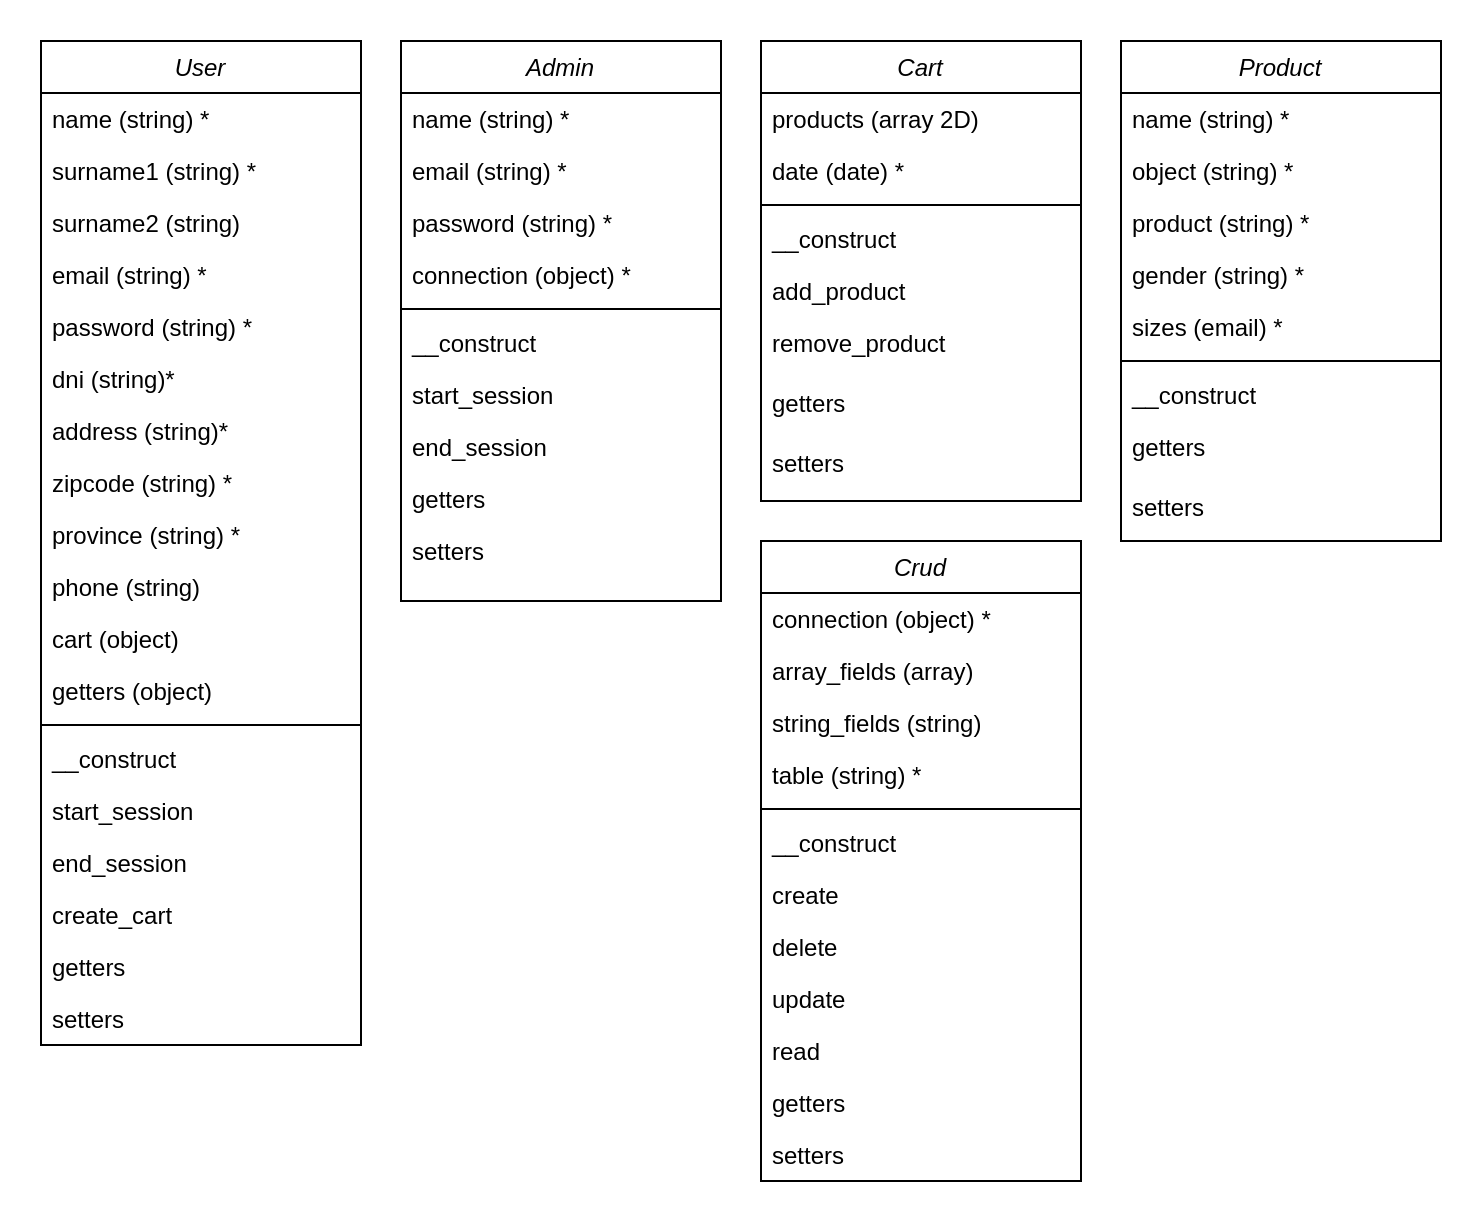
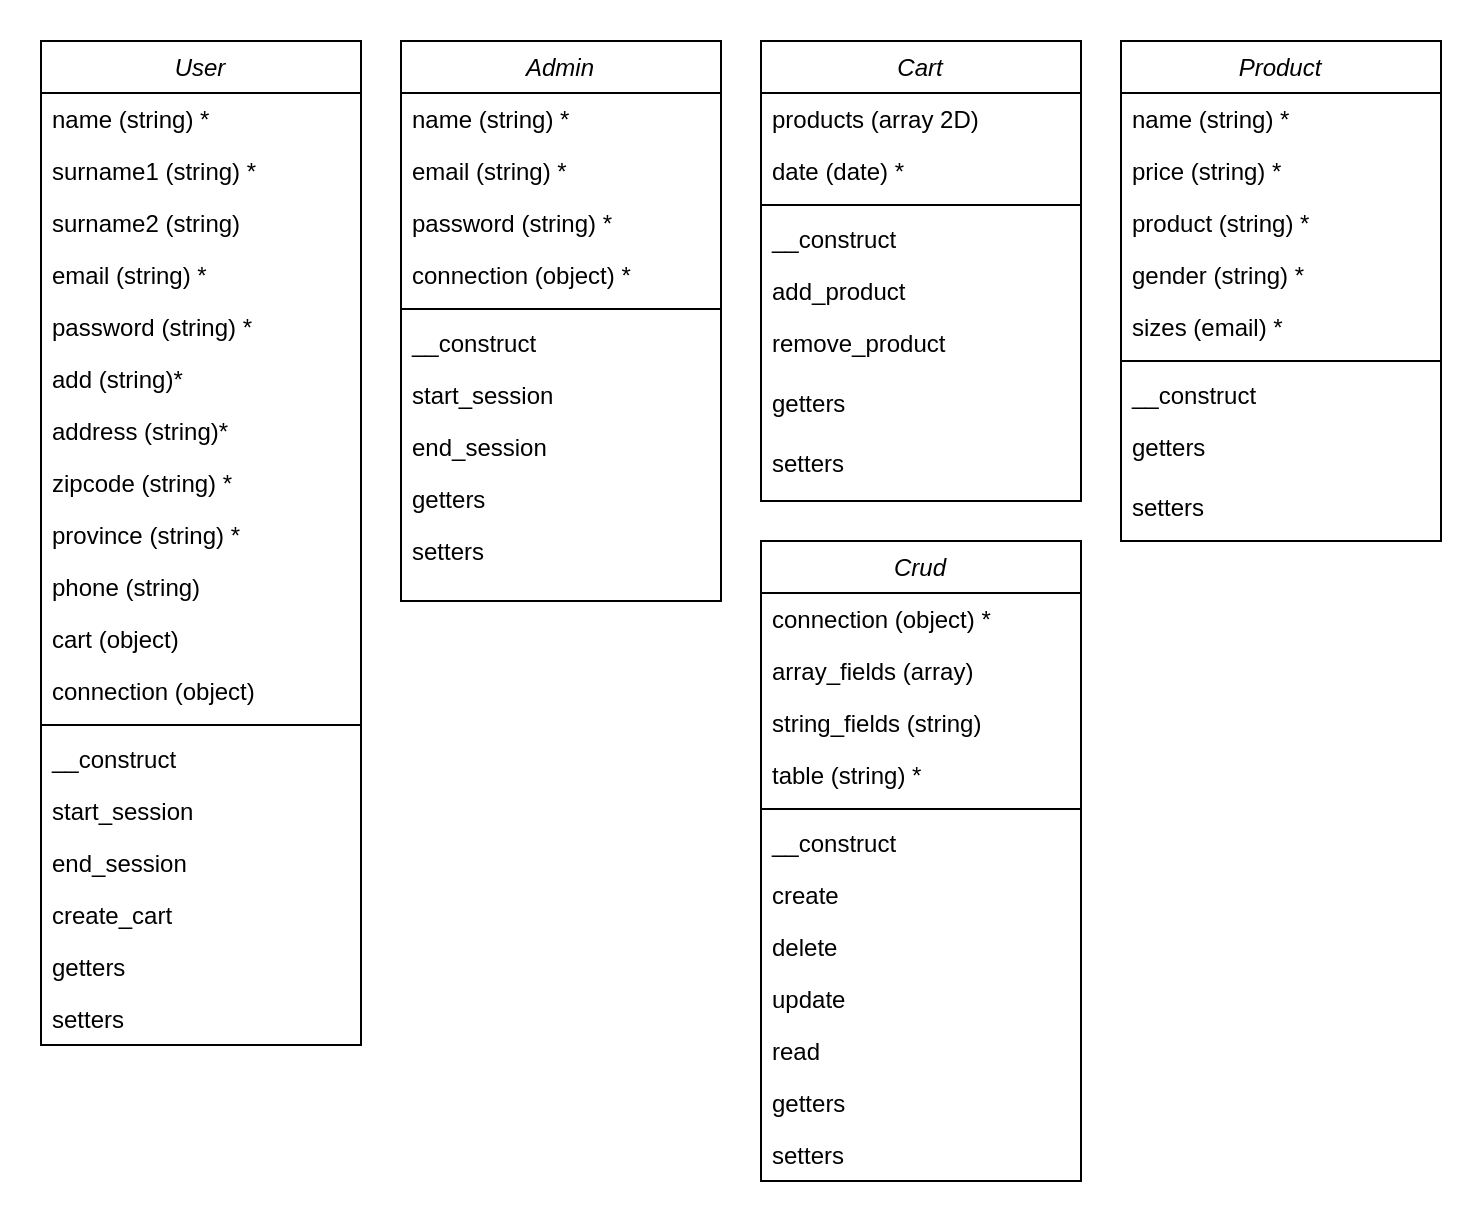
  <mxCell id="0" />
  <mxCell id="1" parent="0" />
  <mxCell id="2" value="User" style="swimlane;fontStyle=2;align=center;verticalAlign=top;childLayout=stackLayout;horizontal=1;startSize=26;horizontalStack=0;resizeParent=1;resizeLast=0;collapsible=1;marginBottom=0;rounded=0;shadow=0;strokeWidth=1;" parent="1" vertex="1"><mxGeometry x="20" y="20" width="160" height="502" as="geometry"><mxRectangle x="40" y="40" width="160" height="26" as="alternateBounds" /></mxGeometry></mxCell>
  <mxCell id="3" value="name (string) *" style="text;align=left;verticalAlign=top;spacingLeft=4;spacingRight=4;overflow=hidden;rotatable=0;points=[[0,0.5],[1,0.5]];portConstraint=eastwest;" parent="2" vertex="1"><mxGeometry y="26" width="160" height="26" as="geometry" /></mxCell>
  <mxCell id="4" value="surname1 (string) *" style="text;align=left;verticalAlign=top;spacingLeft=4;spacingRight=4;overflow=hidden;rotatable=0;points=[[0,0.5],[1,0.5]];portConstraint=eastwest;rounded=0;shadow=0;html=0;" parent="2" vertex="1"><mxGeometry y="52" width="160" height="26" as="geometry" /></mxCell>
  <mxCell id="5" value="surname2 (string)" style="text;align=left;verticalAlign=top;spacingLeft=4;spacingRight=4;overflow=hidden;rotatable=0;points=[[0,0.5],[1,0.5]];portConstraint=eastwest;rounded=0;shadow=0;html=0;" parent="2" vertex="1"><mxGeometry y="78" width="160" height="26" as="geometry" /></mxCell>
  <mxCell id="6" value="email (string) *" style="text;align=left;verticalAlign=top;spacingLeft=4;spacingRight=4;overflow=hidden;rotatable=0;points=[[0,0.5],[1,0.5]];portConstraint=eastwest;" parent="2" vertex="1"><mxGeometry y="104" width="160" height="26" as="geometry" /></mxCell>
  <mxCell id="7" value="password (string) *" style="text;align=left;verticalAlign=top;spacingLeft=4;spacingRight=4;overflow=hidden;rotatable=0;points=[[0,0.5],[1,0.5]];portConstraint=eastwest;rounded=0;shadow=0;html=0;" parent="2" vertex="1"><mxGeometry y="130" width="160" height="26" as="geometry" /></mxCell>
- <mxCell id="8" value="dni (string)*" style="text;align=left;verticalAlign=top;spacingLeft=4;spacingRight=4;overflow=hidden;rotatable=0;points=[[0,0.5],[1,0.5]];portConstraint=eastwest;" parent="2" vertex="1"><mxGeometry y="156" width="160" height="26" as="geometry" /></mxCell>
+ <mxCell id="8" value="add (string)*" style="text;align=left;verticalAlign=top;spacingLeft=4;spacingRight=4;overflow=hidden;rotatable=0;points=[[0,0.5],[1,0.5]];portConstraint=eastwest;" parent="2" vertex="1"><mxGeometry y="156" width="160" height="26" as="geometry" /></mxCell>
  <mxCell id="9" value="address (string)*" style="text;align=left;verticalAlign=top;spacingLeft=4;spacingRight=4;overflow=hidden;rotatable=0;points=[[0,0.5],[1,0.5]];portConstraint=eastwest;" parent="2" vertex="1"><mxGeometry y="182" width="160" height="26" as="geometry" /></mxCell>
  <mxCell id="10" value="zipcode (string) *" style="text;align=left;verticalAlign=top;spacingLeft=4;spacingRight=4;overflow=hidden;rotatable=0;points=[[0,0.5],[1,0.5]];portConstraint=eastwest;" parent="2" vertex="1"><mxGeometry y="208" width="160" height="26" as="geometry" /></mxCell>
  <mxCell id="11" value="province (string) *" style="text;align=left;verticalAlign=top;spacingLeft=4;spacingRight=4;overflow=hidden;rotatable=0;points=[[0,0.5],[1,0.5]];portConstraint=eastwest;" parent="2" vertex="1"><mxGeometry y="234" width="160" height="26" as="geometry" /></mxCell>
  <mxCell id="12" value="phone (string)" style="text;align=left;verticalAlign=top;spacingLeft=4;spacingRight=4;overflow=hidden;rotatable=0;points=[[0,0.5],[1,0.5]];portConstraint=eastwest;" parent="2" vertex="1"><mxGeometry y="260" width="160" height="26" as="geometry" /></mxCell>
  <mxCell id="13" value="cart (object)" style="text;align=left;verticalAlign=top;spacingLeft=4;spacingRight=4;overflow=hidden;rotatable=0;points=[[0,0.5],[1,0.5]];portConstraint=eastwest;" parent="2" vertex="1"><mxGeometry y="286" width="160" height="26" as="geometry" /></mxCell>
- <mxCell id="14" value="getters (object)" style="text;align=left;verticalAlign=top;spacingLeft=4;spacingRight=4;overflow=hidden;rotatable=0;points=[[0,0.5],[1,0.5]];portConstraint=eastwest;" parent="2" vertex="1"><mxGeometry y="312" width="160" height="26" as="geometry" /></mxCell>
+ <mxCell id="14" value="connection (object)" style="text;align=left;verticalAlign=top;spacingLeft=4;spacingRight=4;overflow=hidden;rotatable=0;points=[[0,0.5],[1,0.5]];portConstraint=eastwest;" parent="2" vertex="1"><mxGeometry y="312" width="160" height="26" as="geometry" /></mxCell>
  <mxCell id="15" value="" style="line;html=1;strokeWidth=1;align=left;verticalAlign=middle;spacingTop=-1;spacingLeft=3;spacingRight=3;rotatable=0;labelPosition=right;points=[];portConstraint=eastwest;" parent="2" vertex="1"><mxGeometry y="338" width="160" height="8" as="geometry" /></mxCell>
  <mxCell id="16" value="__construct" style="text;align=left;verticalAlign=top;spacingLeft=4;spacingRight=4;overflow=hidden;rotatable=0;points=[[0,0.5],[1,0.5]];portConstraint=eastwest;" parent="2" vertex="1"><mxGeometry y="346" width="160" height="26" as="geometry" /></mxCell>
  <mxCell id="17" value="start_session" style="text;align=left;verticalAlign=top;spacingLeft=4;spacingRight=4;overflow=hidden;rotatable=0;points=[[0,0.5],[1,0.5]];portConstraint=eastwest;" parent="2" vertex="1"><mxGeometry y="372" width="160" height="26" as="geometry" /></mxCell>
  <mxCell id="18" value="end_session" style="text;align=left;verticalAlign=top;spacingLeft=4;spacingRight=4;overflow=hidden;rotatable=0;points=[[0,0.5],[1,0.5]];portConstraint=eastwest;" parent="2" vertex="1"><mxGeometry y="398" width="160" height="26" as="geometry" /></mxCell>
  <mxCell id="19" value="create_cart" style="text;align=left;verticalAlign=top;spacingLeft=4;spacingRight=4;overflow=hidden;rotatable=0;points=[[0,0.5],[1,0.5]];portConstraint=eastwest;" parent="2" vertex="1"><mxGeometry y="424" width="160" height="26" as="geometry" /></mxCell>
  <mxCell id="20" value="getters" style="text;align=left;verticalAlign=top;spacingLeft=4;spacingRight=4;overflow=hidden;rotatable=0;points=[[0,0.5],[1,0.5]];portConstraint=eastwest;" parent="2" vertex="1"><mxGeometry y="450" width="160" height="26" as="geometry" /></mxCell>
  <mxCell id="21" value="setters" style="text;align=left;verticalAlign=top;spacingLeft=4;spacingRight=4;overflow=hidden;rotatable=0;points=[[0,0.5],[1,0.5]];portConstraint=eastwest;" parent="2" vertex="1"><mxGeometry y="476" width="160" height="26" as="geometry" /></mxCell>
  <mxCell id="22" value="Admin" style="swimlane;fontStyle=2;align=center;verticalAlign=top;childLayout=stackLayout;horizontal=1;startSize=26;horizontalStack=0;resizeParent=1;resizeLast=0;collapsible=1;marginBottom=0;rounded=0;shadow=0;strokeWidth=1;" parent="1" vertex="1"><mxGeometry x="200" y="20" width="160" height="280" as="geometry"><mxRectangle x="40" y="40" width="160" height="26" as="alternateBounds" /></mxGeometry></mxCell>
  <mxCell id="23" value="name (string) *" style="text;align=left;verticalAlign=top;spacingLeft=4;spacingRight=4;overflow=hidden;rotatable=0;points=[[0,0.5],[1,0.5]];portConstraint=eastwest;" parent="22" vertex="1"><mxGeometry y="26" width="160" height="26" as="geometry" /></mxCell>
  <mxCell id="24" value="email (string) *" style="text;align=left;verticalAlign=top;spacingLeft=4;spacingRight=4;overflow=hidden;rotatable=0;points=[[0,0.5],[1,0.5]];portConstraint=eastwest;rounded=0;shadow=0;html=0;" parent="22" vertex="1"><mxGeometry y="52" width="160" height="26" as="geometry" /></mxCell>
  <mxCell id="25" value="password (string) *" style="text;align=left;verticalAlign=top;spacingLeft=4;spacingRight=4;overflow=hidden;rotatable=0;points=[[0,0.5],[1,0.5]];portConstraint=eastwest;rounded=0;shadow=0;html=0;" parent="22" vertex="1"><mxGeometry y="78" width="160" height="26" as="geometry" /></mxCell>
  <mxCell id="26" value="connection (object) *" style="text;align=left;verticalAlign=top;spacingLeft=4;spacingRight=4;overflow=hidden;rotatable=0;points=[[0,0.5],[1,0.5]];portConstraint=eastwest;rounded=0;shadow=0;html=0;" parent="22" vertex="1"><mxGeometry y="104" width="160" height="26" as="geometry" /></mxCell>
  <mxCell id="27" value="" style="line;html=1;strokeWidth=1;align=left;verticalAlign=middle;spacingTop=-1;spacingLeft=3;spacingRight=3;rotatable=0;labelPosition=right;points=[];portConstraint=eastwest;" parent="22" vertex="1"><mxGeometry y="130" width="160" height="8" as="geometry" /></mxCell>
  <mxCell id="28" value="__construct" style="text;align=left;verticalAlign=top;spacingLeft=4;spacingRight=4;overflow=hidden;rotatable=0;points=[[0,0.5],[1,0.5]];portConstraint=eastwest;" parent="22" vertex="1"><mxGeometry y="138" width="160" height="26" as="geometry" /></mxCell>
  <mxCell id="29" value="start_session" style="text;align=left;verticalAlign=top;spacingLeft=4;spacingRight=4;overflow=hidden;rotatable=0;points=[[0,0.5],[1,0.5]];portConstraint=eastwest;" parent="22" vertex="1"><mxGeometry y="164" width="160" height="26" as="geometry" /></mxCell>
  <mxCell id="30" value="end_session" style="text;align=left;verticalAlign=top;spacingLeft=4;spacingRight=4;overflow=hidden;rotatable=0;points=[[0,0.5],[1,0.5]];portConstraint=eastwest;" parent="22" vertex="1"><mxGeometry y="190" width="160" height="26" as="geometry" /></mxCell>
  <mxCell id="31" value="getters" style="text;align=left;verticalAlign=top;spacingLeft=4;spacingRight=4;overflow=hidden;rotatable=0;points=[[0,0.5],[1,0.5]];portConstraint=eastwest;" parent="22" vertex="1"><mxGeometry y="216" width="160" height="26" as="geometry" /></mxCell>
  <mxCell id="32" value="setters" style="text;align=left;verticalAlign=top;spacingLeft=4;spacingRight=4;overflow=hidden;rotatable=0;points=[[0,0.5],[1,0.5]];portConstraint=eastwest;" parent="22" vertex="1"><mxGeometry y="242" width="160" height="26" as="geometry" /></mxCell>
  <mxCell id="33" value="Cart" style="swimlane;fontStyle=2;align=center;verticalAlign=top;childLayout=stackLayout;horizontal=1;startSize=26;horizontalStack=0;resizeParent=1;resizeLast=0;collapsible=1;marginBottom=0;rounded=0;shadow=0;strokeWidth=1;" parent="1" vertex="1"><mxGeometry x="380" y="20" width="160" height="230" as="geometry"><mxRectangle x="40" y="40" width="160" height="26" as="alternateBounds" /></mxGeometry></mxCell>
  <mxCell id="34" value="products (array 2D)" style="text;align=left;verticalAlign=top;spacingLeft=4;spacingRight=4;overflow=hidden;rotatable=0;points=[[0,0.5],[1,0.5]];portConstraint=eastwest;" parent="33" vertex="1"><mxGeometry y="26" width="160" height="26" as="geometry" /></mxCell>
  <mxCell id="35" value="date (date) *" style="text;align=left;verticalAlign=top;spacingLeft=4;spacingRight=4;overflow=hidden;rotatable=0;points=[[0,0.5],[1,0.5]];portConstraint=eastwest;rounded=0;shadow=0;html=0;" parent="33" vertex="1"><mxGeometry y="52" width="160" height="26" as="geometry" /></mxCell>
  <mxCell id="36" value="" style="line;html=1;strokeWidth=1;align=left;verticalAlign=middle;spacingTop=-1;spacingLeft=3;spacingRight=3;rotatable=0;labelPosition=right;points=[];portConstraint=eastwest;" parent="33" vertex="1"><mxGeometry y="78" width="160" height="8" as="geometry" /></mxCell>
  <mxCell id="37" value="__construct" style="text;align=left;verticalAlign=top;spacingLeft=4;spacingRight=4;overflow=hidden;rotatable=0;points=[[0,0.5],[1,0.5]];portConstraint=eastwest;" parent="33" vertex="1"><mxGeometry y="86" width="160" height="26" as="geometry" /></mxCell>
  <mxCell id="38" value="add_product" style="text;align=left;verticalAlign=top;spacingLeft=4;spacingRight=4;overflow=hidden;rotatable=0;points=[[0,0.5],[1,0.5]];portConstraint=eastwest;" parent="33" vertex="1"><mxGeometry y="112" width="160" height="26" as="geometry" /></mxCell>
  <mxCell id="39" value="remove_product" style="text;align=left;verticalAlign=top;spacingLeft=4;spacingRight=4;overflow=hidden;rotatable=0;points=[[0,0.5],[1,0.5]];portConstraint=eastwest;" parent="33" vertex="1"><mxGeometry y="138" width="160" height="30" as="geometry" /></mxCell>
  <mxCell id="40" value="getters" style="text;align=left;verticalAlign=top;spacingLeft=4;spacingRight=4;overflow=hidden;rotatable=0;points=[[0,0.5],[1,0.5]];portConstraint=eastwest;" parent="33" vertex="1"><mxGeometry y="168" width="160" height="30" as="geometry" /></mxCell>
  <mxCell id="41" value="setters" style="text;align=left;verticalAlign=top;spacingLeft=4;spacingRight=4;overflow=hidden;rotatable=0;points=[[0,0.5],[1,0.5]];portConstraint=eastwest;" parent="33" vertex="1"><mxGeometry y="198" width="160" height="30" as="geometry" /></mxCell>
  <mxCell id="42" value="Product" style="swimlane;fontStyle=2;align=center;verticalAlign=top;childLayout=stackLayout;horizontal=1;startSize=26;horizontalStack=0;resizeParent=1;resizeLast=0;collapsible=1;marginBottom=0;rounded=0;shadow=0;strokeWidth=1;" parent="1" vertex="1"><mxGeometry x="560" y="20" width="160" height="250" as="geometry"><mxRectangle x="40" y="40" width="160" height="26" as="alternateBounds" /></mxGeometry></mxCell>
  <mxCell id="43" value="name (string) *" style="text;align=left;verticalAlign=top;spacingLeft=4;spacingRight=4;overflow=hidden;rotatable=0;points=[[0,0.5],[1,0.5]];portConstraint=eastwest;" parent="42" vertex="1"><mxGeometry y="26" width="160" height="26" as="geometry" /></mxCell>
- <mxCell id="44" value="object (string) *" style="text;align=left;verticalAlign=top;spacingLeft=4;spacingRight=4;overflow=hidden;rotatable=0;points=[[0,0.5],[1,0.5]];portConstraint=eastwest;rounded=0;shadow=0;html=0;" parent="42" vertex="1"><mxGeometry y="52" width="160" height="26" as="geometry" /></mxCell>
+ <mxCell id="44" value="price (string) *" style="text;align=left;verticalAlign=top;spacingLeft=4;spacingRight=4;overflow=hidden;rotatable=0;points=[[0,0.5],[1,0.5]];portConstraint=eastwest;rounded=0;shadow=0;html=0;" parent="42" vertex="1"><mxGeometry y="52" width="160" height="26" as="geometry" /></mxCell>
  <mxCell id="45" value="product (string) *" style="text;align=left;verticalAlign=top;spacingLeft=4;spacingRight=4;overflow=hidden;rotatable=0;points=[[0,0.5],[1,0.5]];portConstraint=eastwest;rounded=0;shadow=0;html=0;" parent="42" vertex="1"><mxGeometry y="78" width="160" height="26" as="geometry" /></mxCell>
  <mxCell id="46" value="gender (string) *" style="text;align=left;verticalAlign=top;spacingLeft=4;spacingRight=4;overflow=hidden;rotatable=0;points=[[0,0.5],[1,0.5]];portConstraint=eastwest;rounded=0;shadow=0;html=0;" parent="42" vertex="1"><mxGeometry y="104" width="160" height="26" as="geometry" /></mxCell>
  <mxCell id="47" value="sizes (email) *" style="text;align=left;verticalAlign=top;spacingLeft=4;spacingRight=4;overflow=hidden;rotatable=0;points=[[0,0.5],[1,0.5]];portConstraint=eastwest;rounded=0;shadow=0;html=0;" parent="42" vertex="1"><mxGeometry y="130" width="160" height="26" as="geometry" /></mxCell>
  <mxCell id="48" value="" style="line;html=1;strokeWidth=1;align=left;verticalAlign=middle;spacingTop=-1;spacingLeft=3;spacingRight=3;rotatable=0;labelPosition=right;points=[];portConstraint=eastwest;" parent="42" vertex="1"><mxGeometry y="156" width="160" height="8" as="geometry" /></mxCell>
  <mxCell id="49" value="__construct" style="text;align=left;verticalAlign=top;spacingLeft=4;spacingRight=4;overflow=hidden;rotatable=0;points=[[0,0.5],[1,0.5]];portConstraint=eastwest;" parent="42" vertex="1"><mxGeometry y="164" width="160" height="26" as="geometry" /></mxCell>
  <mxCell id="50" value="getters" style="text;align=left;verticalAlign=top;spacingLeft=4;spacingRight=4;overflow=hidden;rotatable=0;points=[[0,0.5],[1,0.5]];portConstraint=eastwest;" parent="42" vertex="1"><mxGeometry y="190" width="160" height="30" as="geometry" /></mxCell>
  <mxCell id="51" value="setters" style="text;align=left;verticalAlign=top;spacingLeft=4;spacingRight=4;overflow=hidden;rotatable=0;points=[[0,0.5],[1,0.5]];portConstraint=eastwest;" parent="42" vertex="1"><mxGeometry y="220" width="160" height="30" as="geometry" /></mxCell>
  <mxCell id="52" value="Crud" style="swimlane;fontStyle=2;align=center;verticalAlign=top;childLayout=stackLayout;horizontal=1;startSize=26;horizontalStack=0;resizeParent=1;resizeLast=0;collapsible=1;marginBottom=0;rounded=0;shadow=0;strokeWidth=1;" vertex="1" parent="1"><mxGeometry x="380" y="270" width="160" height="320" as="geometry"><mxRectangle x="40" y="40" width="160" height="26" as="alternateBounds" /></mxGeometry></mxCell>
  <mxCell id="53" value="connection (object) *" style="text;align=left;verticalAlign=top;spacingLeft=4;spacingRight=4;overflow=hidden;rotatable=0;points=[[0,0.5],[1,0.5]];portConstraint=eastwest;rounded=0;shadow=0;html=0;" vertex="1" parent="52"><mxGeometry y="26" width="160" height="26" as="geometry" /></mxCell>
  <mxCell id="54" value="array_fields (array)" style="text;align=left;verticalAlign=top;spacingLeft=4;spacingRight=4;overflow=hidden;rotatable=0;points=[[0,0.5],[1,0.5]];portConstraint=eastwest;rounded=0;shadow=0;html=0;" vertex="1" parent="52"><mxGeometry y="52" width="160" height="26" as="geometry" /></mxCell>
  <mxCell id="55" value="string_fields (string)" style="text;align=left;verticalAlign=top;spacingLeft=4;spacingRight=4;overflow=hidden;rotatable=0;points=[[0,0.5],[1,0.5]];portConstraint=eastwest;rounded=0;shadow=0;html=0;" vertex="1" parent="52"><mxGeometry y="78" width="160" height="26" as="geometry" /></mxCell>
  <mxCell id="56" value="table (string) *" style="text;align=left;verticalAlign=top;spacingLeft=4;spacingRight=4;overflow=hidden;rotatable=0;points=[[0,0.5],[1,0.5]];portConstraint=eastwest;rounded=0;shadow=0;html=0;" vertex="1" parent="52"><mxGeometry y="104" width="160" height="26" as="geometry" /></mxCell>
  <mxCell id="57" value="" style="line;html=1;strokeWidth=1;align=left;verticalAlign=middle;spacingTop=-1;spacingLeft=3;spacingRight=3;rotatable=0;labelPosition=right;points=[];portConstraint=eastwest;" vertex="1" parent="52"><mxGeometry y="130" width="160" height="8" as="geometry" /></mxCell>
  <mxCell id="58" value="__construct" style="text;align=left;verticalAlign=top;spacingLeft=4;spacingRight=4;overflow=hidden;rotatable=0;points=[[0,0.5],[1,0.5]];portConstraint=eastwest;" vertex="1" parent="52"><mxGeometry y="138" width="160" height="26" as="geometry" /></mxCell>
  <mxCell id="59" value="create" style="text;align=left;verticalAlign=top;spacingLeft=4;spacingRight=4;overflow=hidden;rotatable=0;points=[[0,0.5],[1,0.5]];portConstraint=eastwest;" vertex="1" parent="52"><mxGeometry y="164" width="160" height="26" as="geometry" /></mxCell>
  <mxCell id="60" value="delete" style="text;align=left;verticalAlign=top;spacingLeft=4;spacingRight=4;overflow=hidden;rotatable=0;points=[[0,0.5],[1,0.5]];portConstraint=eastwest;" vertex="1" parent="52"><mxGeometry y="190" width="160" height="26" as="geometry" /></mxCell>
  <mxCell id="61" value="update" style="text;align=left;verticalAlign=top;spacingLeft=4;spacingRight=4;overflow=hidden;rotatable=0;points=[[0,0.5],[1,0.5]];portConstraint=eastwest;" vertex="1" parent="52"><mxGeometry y="216" width="160" height="26" as="geometry" /></mxCell>
  <mxCell id="62" value="read" style="text;align=left;verticalAlign=top;spacingLeft=4;spacingRight=4;overflow=hidden;rotatable=0;points=[[0,0.5],[1,0.5]];portConstraint=eastwest;" vertex="1" parent="52"><mxGeometry y="242" width="160" height="26" as="geometry" /></mxCell>
  <mxCell id="63" value="getters" style="text;align=left;verticalAlign=top;spacingLeft=4;spacingRight=4;overflow=hidden;rotatable=0;points=[[0,0.5],[1,0.5]];portConstraint=eastwest;" vertex="1" parent="52"><mxGeometry y="268" width="160" height="26" as="geometry" /></mxCell>
  <mxCell id="64" value="setters" style="text;align=left;verticalAlign=top;spacingLeft=4;spacingRight=4;overflow=hidden;rotatable=0;points=[[0,0.5],[1,0.5]];portConstraint=eastwest;" vertex="1" parent="52"><mxGeometry y="294" width="160" height="26" as="geometry" /></mxCell>
